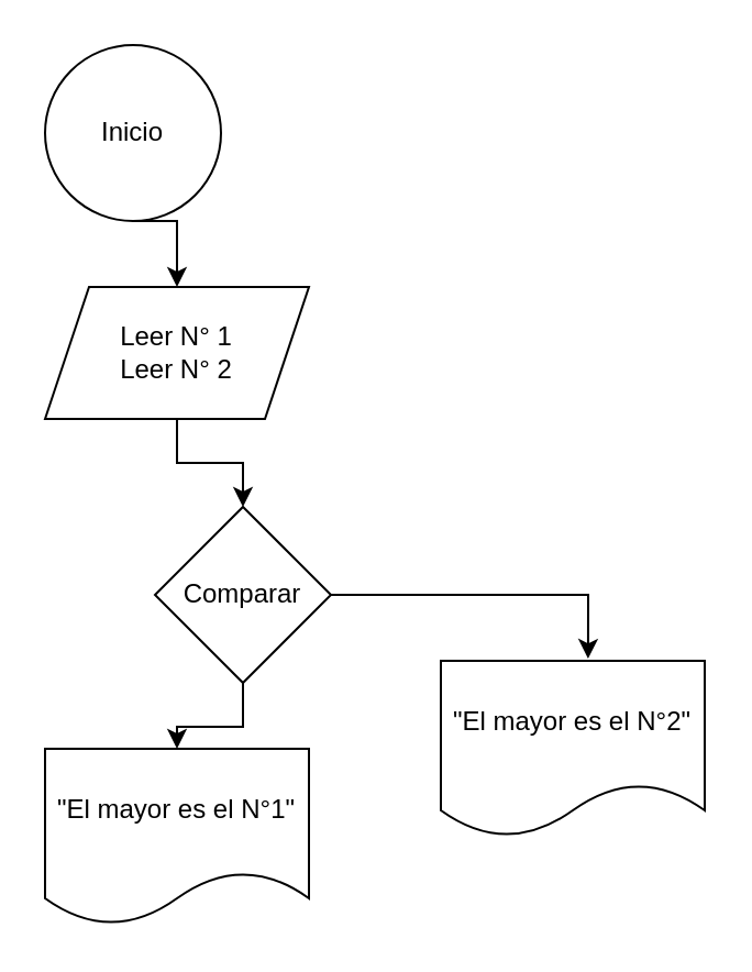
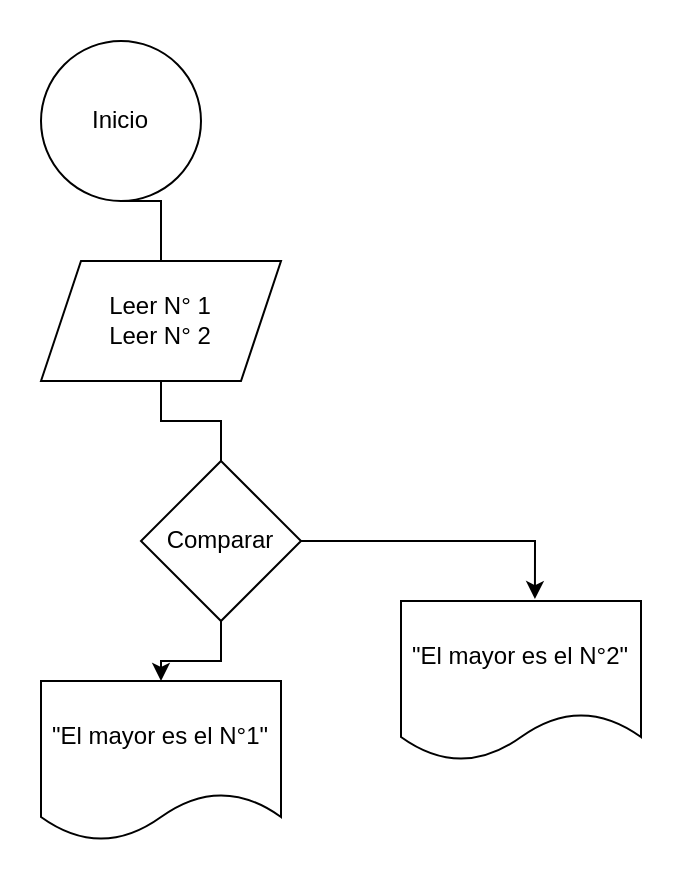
  <mxCell id="0" />
  <mxCell id="1" parent="0" />
- <mxCell id="2" style="edgeStyle=orthogonalEdgeStyle;rounded=0;orthogonalLoop=1;jettySize=auto;html=1;exitX=0.5;exitY=1;exitDx=0;exitDy=0;entryX=0.5;entryY=0;entryDx=0;entryDy=0;" edge="1" parent="1" source="3" target="5"><mxGeometry relative="1" as="geometry" /></mxCell>
+ <mxCell id="2" style="edgeStyle=orthogonalEdgeStyle;rounded=0;orthogonalLoop=1;jettySize=auto;html=1;exitX=0.5;exitY=1;exitDx=0;exitDy=0;entryX=0.5;entryY=0;entryDx=0;entryDy=0;endArrow=none;" edge="1" parent="1" source="3" target="5"><mxGeometry relative="1" as="geometry" /></mxCell>
  <mxCell id="3" value="Inicio" style="ellipse;whiteSpace=wrap;html=1;aspect=fixed;" vertex="1" parent="1"><mxGeometry x="20" y="20" width="80" height="80" as="geometry" /></mxCell>
- <mxCell id="4" style="edgeStyle=orthogonalEdgeStyle;rounded=0;orthogonalLoop=1;jettySize=auto;html=1;exitX=0.5;exitY=1;exitDx=0;exitDy=0;entryX=0.5;entryY=0;entryDx=0;entryDy=0;" edge="1" parent="1" source="5" target="8"><mxGeometry relative="1" as="geometry" /></mxCell>
+ <mxCell id="4" style="edgeStyle=orthogonalEdgeStyle;rounded=0;orthogonalLoop=1;jettySize=auto;html=1;exitX=0.5;exitY=1;exitDx=0;exitDy=0;entryX=0.5;entryY=0;entryDx=0;entryDy=0;endArrow=none;" edge="1" parent="1" source="5" target="8"><mxGeometry relative="1" as="geometry" /></mxCell>
  <mxCell id="5" value="Leer N° 1&lt;br&gt;Leer N° 2" style="shape=parallelogram;perimeter=parallelogramPerimeter;whiteSpace=wrap;html=1;fixedSize=1;" vertex="1" parent="1"><mxGeometry x="20" y="130" width="120" height="60" as="geometry" /></mxCell>
  <mxCell id="6" style="edgeStyle=orthogonalEdgeStyle;rounded=0;orthogonalLoop=1;jettySize=auto;html=1;exitX=0.5;exitY=1;exitDx=0;exitDy=0;entryX=0.5;entryY=0;entryDx=0;entryDy=0;" edge="1" parent="1" source="8" target="9"><mxGeometry relative="1" as="geometry" /></mxCell>
  <mxCell id="7" style="edgeStyle=orthogonalEdgeStyle;rounded=0;orthogonalLoop=1;jettySize=auto;html=1;exitX=1;exitY=0.5;exitDx=0;exitDy=0;entryX=0.558;entryY=-0.012;entryDx=0;entryDy=0;entryPerimeter=0;" edge="1" parent="1" source="8" target="10"><mxGeometry relative="1" as="geometry"><mxPoint x="270" y="270" as="targetPoint" /></mxGeometry></mxCell>
  <mxCell id="8" value="Comparar" style="rhombus;whiteSpace=wrap;html=1;" vertex="1" parent="1"><mxGeometry x="70" y="230" width="80" height="80" as="geometry" /></mxCell>
  <mxCell id="9" value="&quot;El mayor es el N°1&quot;" style="shape=document;whiteSpace=wrap;html=1;boundedLbl=1;" vertex="1" parent="1"><mxGeometry x="20" y="340" width="120" height="80" as="geometry" /></mxCell>
  <mxCell id="10" value="&quot;El mayor es el N°2&quot;" style="shape=document;whiteSpace=wrap;html=1;boundedLbl=1;" vertex="1" parent="1"><mxGeometry x="200" y="300" width="120" height="80" as="geometry" /></mxCell>
